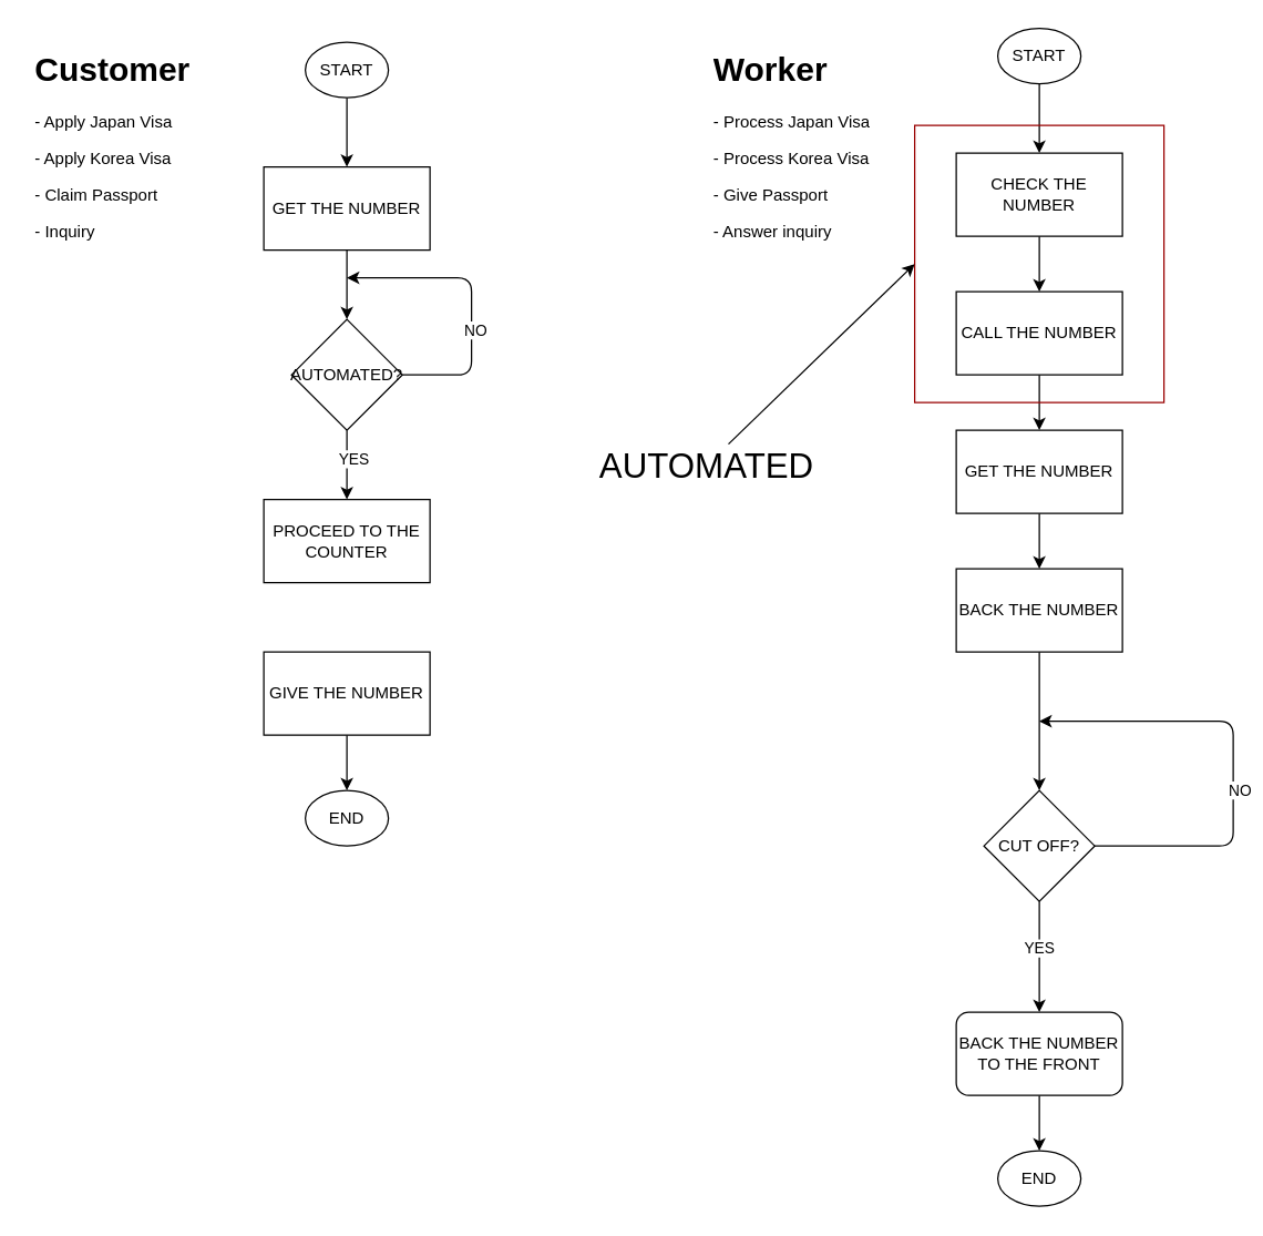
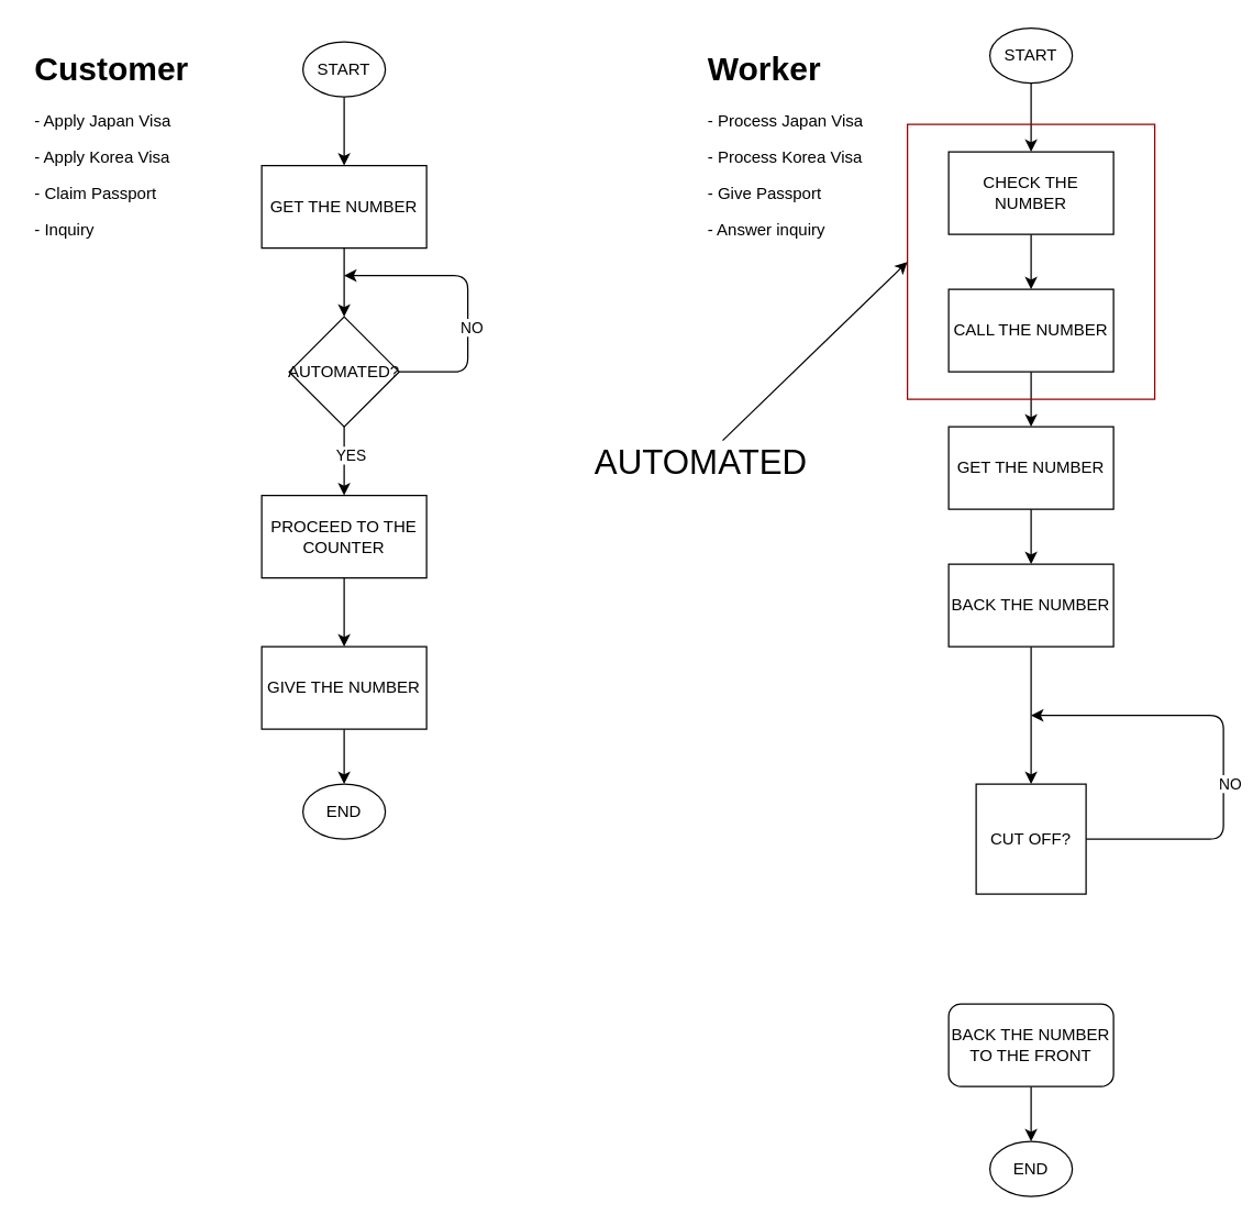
  <mxCell id="0" />
  <mxCell id="1" parent="0" />
  <mxCell id="2" style="edgeStyle=none;html=1;entryX=0.5;entryY=0;entryDx=0;entryDy=0;" edge="1" parent="1" source="3" target="5"><mxGeometry relative="1" as="geometry" /></mxCell>
  <mxCell id="3" value="START" style="ellipse;whiteSpace=wrap;html=1;" vertex="1" parent="1"><mxGeometry x="220" y="30" width="60" height="40" as="geometry" /></mxCell>
  <mxCell id="4" style="edgeStyle=none;html=1;entryX=0.5;entryY=0;entryDx=0;entryDy=0;" edge="1" parent="1" source="5" target="10"><mxGeometry relative="1" as="geometry" /></mxCell>
  <mxCell id="5" value="GET THE NUMBER" style="rounded=0;whiteSpace=wrap;html=1;" vertex="1" parent="1"><mxGeometry x="190" y="120" width="120" height="60" as="geometry" /></mxCell>
  <mxCell id="6" style="edgeStyle=none;html=1;entryX=0.5;entryY=0;entryDx=0;entryDy=0;" edge="1" parent="1" source="10" target="12"><mxGeometry relative="1" as="geometry" /></mxCell>
  <mxCell id="7" value="YES" style="edgeLabel;html=1;align=center;verticalAlign=middle;resizable=0;points=[];" vertex="1" connectable="0" parent="6"><mxGeometry x="-0.22" y="4" relative="1" as="geometry"><mxPoint as="offset" /></mxGeometry></mxCell>
  <mxCell id="8" style="edgeStyle=none;html=1;exitX=1;exitY=0.5;exitDx=0;exitDy=0;" edge="1" parent="1" source="10"><mxGeometry relative="1" as="geometry"><mxPoint x="250" y="200" as="targetPoint" /><Array as="points"><mxPoint x="340" y="270" /><mxPoint x="340" y="200" /></Array></mxGeometry></mxCell>
  <mxCell id="9" value="NO" style="edgeLabel;html=1;align=center;verticalAlign=middle;resizable=0;points=[];" vertex="1" connectable="0" parent="8"><mxGeometry x="-0.205" y="-2" relative="1" as="geometry"><mxPoint as="offset" /></mxGeometry></mxCell>
  <mxCell id="10" value="AUTOMATED?" style="rhombus;whiteSpace=wrap;html=1;" vertex="1" parent="1"><mxGeometry x="210" y="230" width="80" height="80" as="geometry" /></mxCell>
+ <mxCell id="11" style="edgeStyle=none;html=1;entryX=0.5;entryY=0;entryDx=0;entryDy=0;" edge="1" parent="1" source="12" target="32"><mxGeometry relative="1" as="geometry" /></mxCell>
  <mxCell id="12" value="PROCEED TO THE COUNTER" style="rounded=0;whiteSpace=wrap;html=1;" vertex="1" parent="1"><mxGeometry x="190" y="360" width="120" height="60" as="geometry" /></mxCell>
  <mxCell id="13" value="END" style="ellipse;whiteSpace=wrap;html=1;" vertex="1" parent="1"><mxGeometry x="220" y="570" width="60" height="40" as="geometry" /></mxCell>
  <mxCell id="14" value="&lt;h1&gt;Customer&lt;/h1&gt;&lt;p&gt;- Apply Japan Visa&lt;/p&gt;&lt;p&gt;- Apply Korea Visa&lt;/p&gt;&lt;p&gt;- Claim Passport&lt;/p&gt;&lt;p&gt;- Inquiry&lt;/p&gt;" style="text;html=1;strokeColor=none;fillColor=none;spacing=5;spacingTop=-20;whiteSpace=wrap;overflow=hidden;rounded=0;" vertex="1" parent="1"><mxGeometry x="20" y="30" width="130" height="160" as="geometry" /></mxCell>
  <mxCell id="15" style="edgeStyle=none;html=1;entryX=0.5;entryY=0;entryDx=0;entryDy=0;" edge="1" parent="1" source="16" target="18"><mxGeometry relative="1" as="geometry" /></mxCell>
  <mxCell id="16" value="START" style="ellipse;whiteSpace=wrap;html=1;" vertex="1" parent="1"><mxGeometry x="720" y="20" width="60" height="40" as="geometry" /></mxCell>
  <mxCell id="17" style="edgeStyle=none;html=1;" edge="1" parent="1" source="18" target="21"><mxGeometry relative="1" as="geometry" /></mxCell>
  <mxCell id="18" value="CHECK THE NUMBER" style="rounded=0;whiteSpace=wrap;html=1;" vertex="1" parent="1"><mxGeometry x="690" y="110" width="120" height="60" as="geometry" /></mxCell>
  <mxCell id="19" value="END" style="ellipse;whiteSpace=wrap;html=1;" vertex="1" parent="1"><mxGeometry x="720" y="830" width="60" height="40" as="geometry" /></mxCell>
  <mxCell id="20" value="" style="edgeStyle=none;html=1;" edge="1" parent="1" source="21" target="23"><mxGeometry relative="1" as="geometry" /></mxCell>
  <mxCell id="21" value="CALL THE NUMBER" style="rounded=0;whiteSpace=wrap;html=1;" vertex="1" parent="1"><mxGeometry x="690" y="210" width="120" height="60" as="geometry" /></mxCell>
  <mxCell id="22" value="" style="edgeStyle=none;html=1;" edge="1" parent="1" source="23" target="25"><mxGeometry relative="1" as="geometry" /></mxCell>
  <mxCell id="23" value="GET THE NUMBER" style="rounded=0;whiteSpace=wrap;html=1;" vertex="1" parent="1"><mxGeometry x="690" y="310" width="120" height="60" as="geometry" /></mxCell>
  <mxCell id="24" value="" style="edgeStyle=none;html=1;" edge="1" parent="1" source="25" target="30"><mxGeometry relative="1" as="geometry" /></mxCell>
  <mxCell id="25" value="BACK THE NUMBER" style="rounded=0;whiteSpace=wrap;html=1;" vertex="1" parent="1"><mxGeometry x="690" y="410" width="120" height="60" as="geometry" /></mxCell>
- <mxCell id="26" value="" style="edgeStyle=none;html=1;" edge="1" parent="1" source="30" target="34"><mxGeometry relative="1" as="geometry" /></mxCell>
- <mxCell id="27" value="YES" style="edgeLabel;html=1;align=center;verticalAlign=middle;resizable=0;points=[];" vertex="1" connectable="0" parent="26"><mxGeometry x="-0.184" y="-1" relative="1" as="geometry"><mxPoint as="offset" /></mxGeometry></mxCell>
  <mxCell id="28" style="edgeStyle=none;html=1;" edge="1" parent="1" source="30"><mxGeometry relative="1" as="geometry"><mxPoint x="750" y="520" as="targetPoint" /><Array as="points"><mxPoint x="890" y="610" /><mxPoint x="890" y="520" /></Array></mxGeometry></mxCell>
  <mxCell id="29" value="NO" style="edgeLabel;html=1;align=center;verticalAlign=middle;resizable=0;points=[];" vertex="1" connectable="0" parent="28"><mxGeometry x="-0.144" y="-4" relative="1" as="geometry"><mxPoint as="offset" /></mxGeometry></mxCell>
- <mxCell id="30" value="CUT OFF?" style="rhombus;whiteSpace=wrap;html=1;" vertex="1" parent="1"><mxGeometry x="710" y="570" width="80" height="80" as="geometry" /></mxCell>
+ <mxCell id="30" value="CUT OFF?" style="whiteSpace=wrap;html=1;rounded=0;" vertex="1" parent="1"><mxGeometry x="710" y="570" width="80" height="80" as="geometry" /></mxCell>
  <mxCell id="31" value="" style="edgeStyle=none;html=1;" edge="1" parent="1" source="32" target="13"><mxGeometry relative="1" as="geometry" /></mxCell>
  <mxCell id="32" value="GIVE THE NUMBER" style="rounded=0;whiteSpace=wrap;html=1;" vertex="1" parent="1"><mxGeometry x="190" y="470" width="120" height="60" as="geometry" /></mxCell>
  <mxCell id="33" value="" style="edgeStyle=none;html=1;" edge="1" parent="1" source="34" target="19"><mxGeometry relative="1" as="geometry" /></mxCell>
  <mxCell id="34" value="BACK THE NUMBER TO THE FRONT" style="whiteSpace=wrap;html=1;rounded=1;" vertex="1" parent="1"><mxGeometry x="690" y="730" width="120" height="60" as="geometry" /></mxCell>
  <mxCell id="35" value="" style="rounded=0;whiteSpace=wrap;html=1;fillColor=none;strokeColor=#990000;" vertex="1" parent="1"><mxGeometry x="660" y="90" width="180" height="200" as="geometry" /></mxCell>
  <mxCell id="36" value="&lt;h1&gt;Worker&lt;/h1&gt;&lt;p&gt;- Process Japan Visa&lt;/p&gt;&lt;p&gt;- Process Korea Visa&lt;/p&gt;&lt;p&gt;- Give Passport&lt;/p&gt;&lt;p&gt;- Answer inquiry&lt;/p&gt;" style="text;html=1;strokeColor=none;fillColor=none;spacing=5;spacingTop=-20;whiteSpace=wrap;overflow=hidden;rounded=0;" vertex="1" parent="1"><mxGeometry x="510" y="30" width="125" height="160" as="geometry" /></mxCell>
  <mxCell id="37" style="edgeStyle=none;html=1;entryX=0;entryY=0.5;entryDx=0;entryDy=0;fontSize=25;" edge="1" parent="1" source="38" target="35"><mxGeometry relative="1" as="geometry" /></mxCell>
  <mxCell id="38" value="AUTOMATED" style="text;html=1;strokeColor=none;fillColor=none;align=center;verticalAlign=middle;whiteSpace=wrap;rounded=0;fontSize=25;" vertex="1" parent="1"><mxGeometry x="480" y="320" width="60" height="30" as="geometry" /></mxCell>
